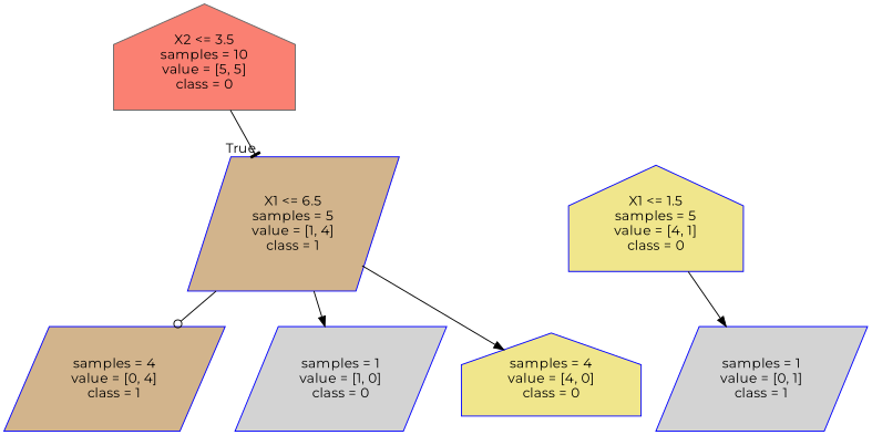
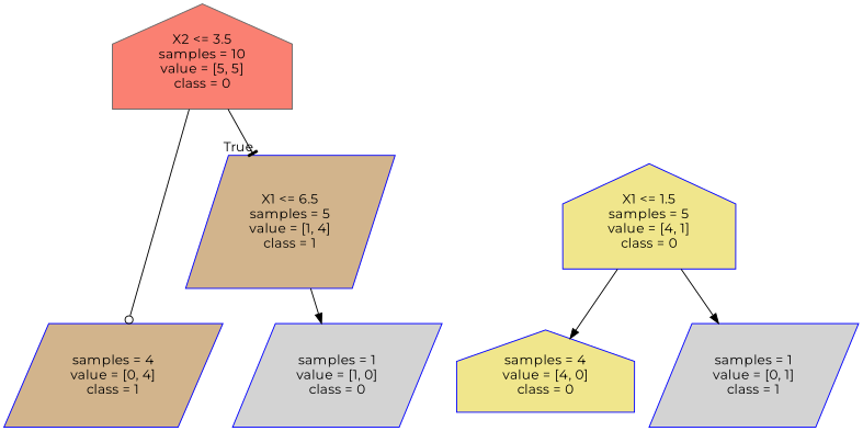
  digraph {
    fontname=Montserrat
    node [color=blue fillcolor=tan fontname=Montserrat shape=parallelogram style=filled]
    edge [arrowhead=normal fontname=Montserrat]
    n1 [color=gray40 fillcolor=salmon label="X2 <= 3.5\nsamples = 10\nvalue = [5, 5]\nclass = 0" shape=house]
    n2 [label="X1 <= 6.5\nsamples = 5\nvalue = [1, 4]\nclass = 1"]
    n3 [label="samples = 4\nvalue = [0, 4]\nclass = 1"]
    n4 [fillcolor=lightgrey label="samples = 1\nvalue = [1, 0]\nclass = 0"]
    n5 [fillcolor=khaki label="X1 <= 1.5\nsamples = 5\nvalue = [4, 1]\nclass = 0" shape=house]
    n6 [fillcolor=lightgrey label="samples = 1\nvalue = [0, 1]\nclass = 1"]
    n7 [fillcolor=khaki label="samples = 4\nvalue = [4, 0]\nclass = 0" shape=house]
    n1 -> n2 [arrowhead=tee headlabel=True labelangle=45 labeldistance=2.5]
-   n2 -> n3 [arrowhead=odot]
+   n1 -> n3 [arrowhead=odot]
    n2 -> n4
    n5 -> n6
-   n2 -> n7
+   n5 -> n7
  }
